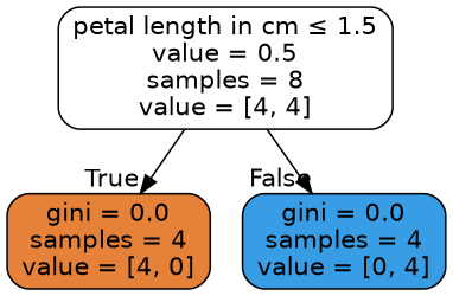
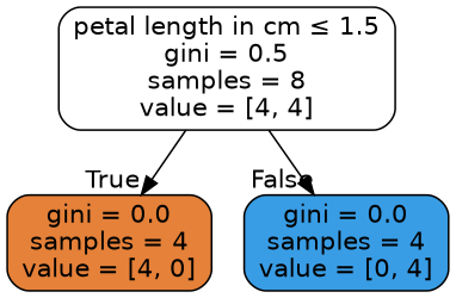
  digraph {
    node [color=black fontname=helvetica shape=box style="filled, rounded"]
    edge [fontname=helvetica labeldistance=2.5]
-   n1 [fillcolor="#ffffff" label=<petal length in cm &le; 1.5<br/>value = 0.5<br/>samples = 8<br/>value = [4, 4]>]
+   n1 [fillcolor="#ffffff" label=<petal length in cm &le; 1.5<br/>gini = 0.5<br/>samples = 8<br/>value = [4, 4]>]
    n2 [fillcolor="#e58139" label=<gini = 0.0<br/>samples = 4<br/>value = [4, 0]>]
    n3 [fillcolor="#399de5" label=<gini = 0.0<br/>samples = 4<br/>value = [0, 4]>]
    n1 -> n2 [headlabel=True labelangle=45]
    n1 -> n3 [headlabel=False labelangle=-45]
  }
